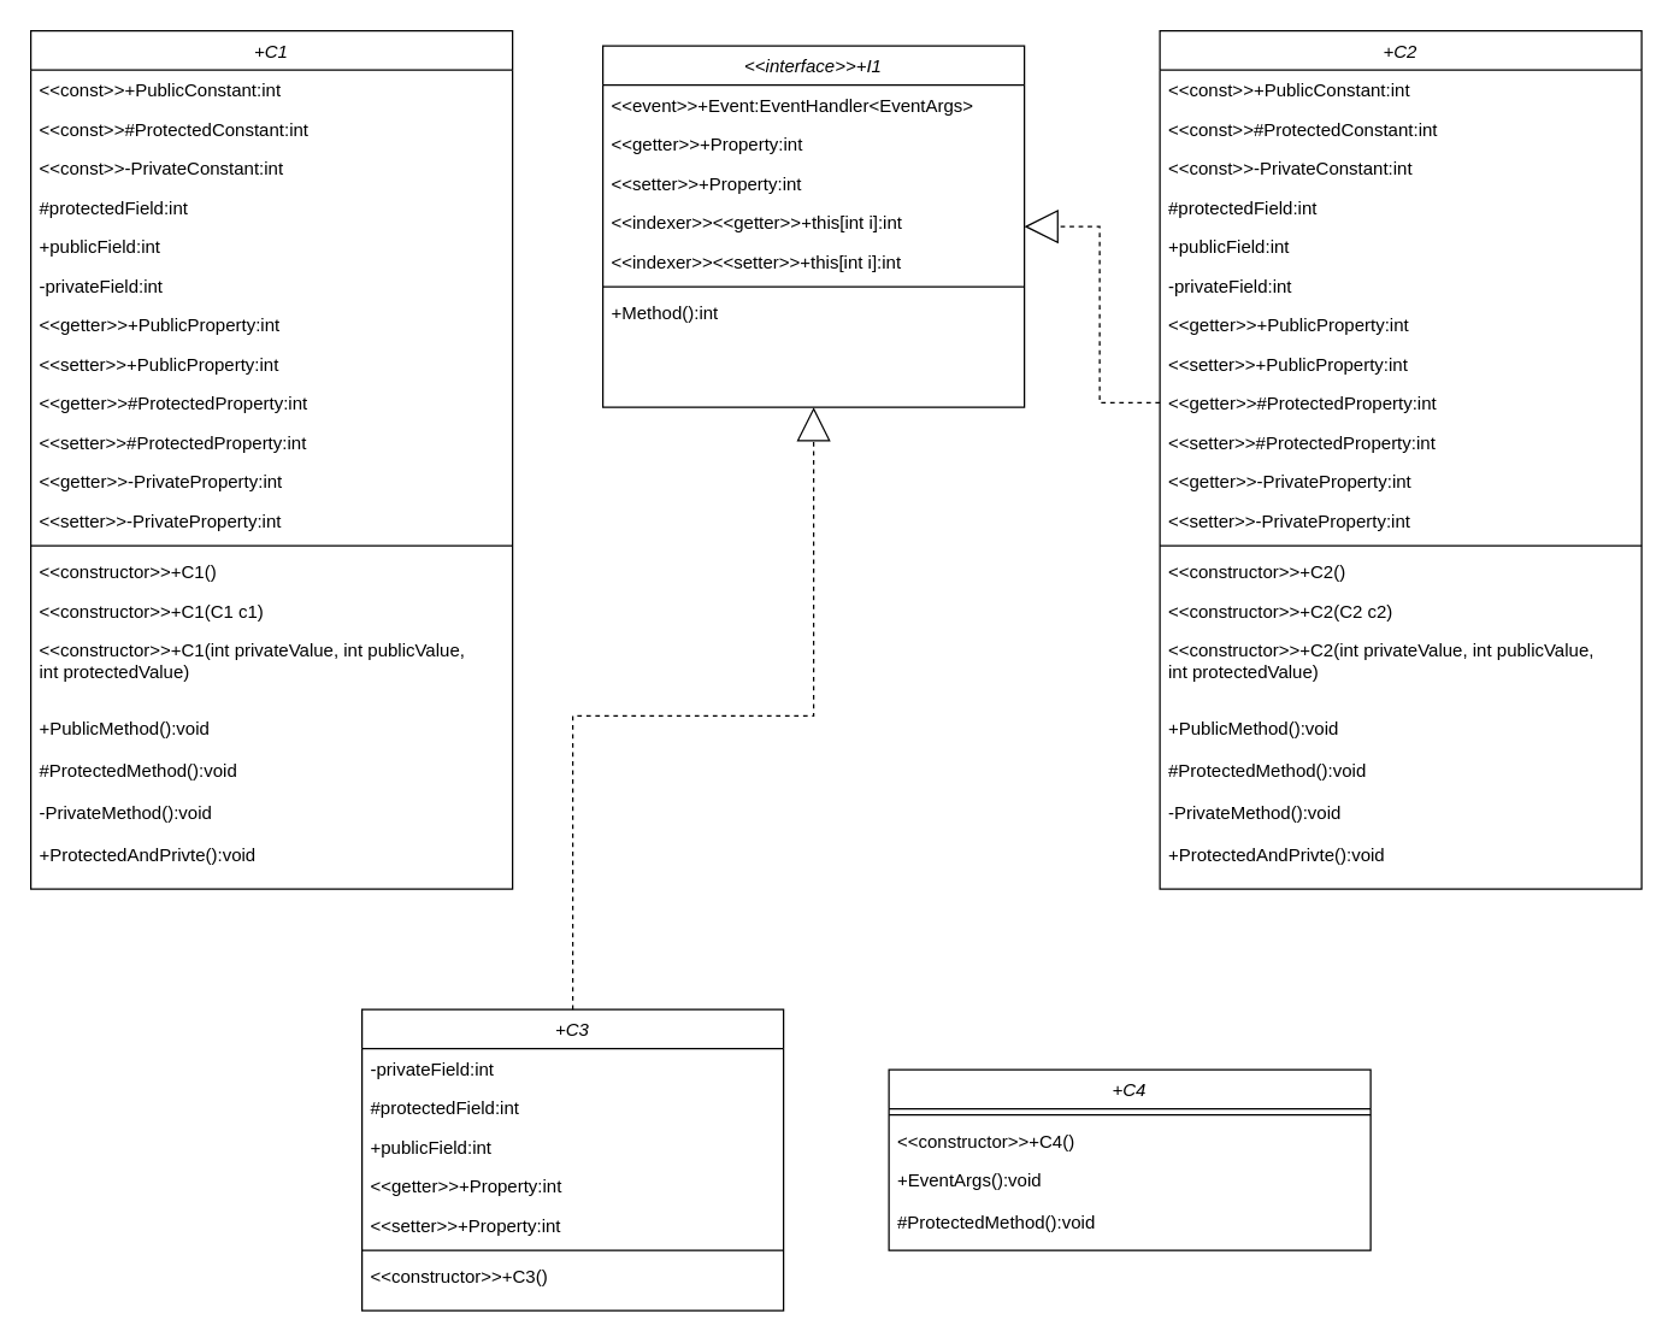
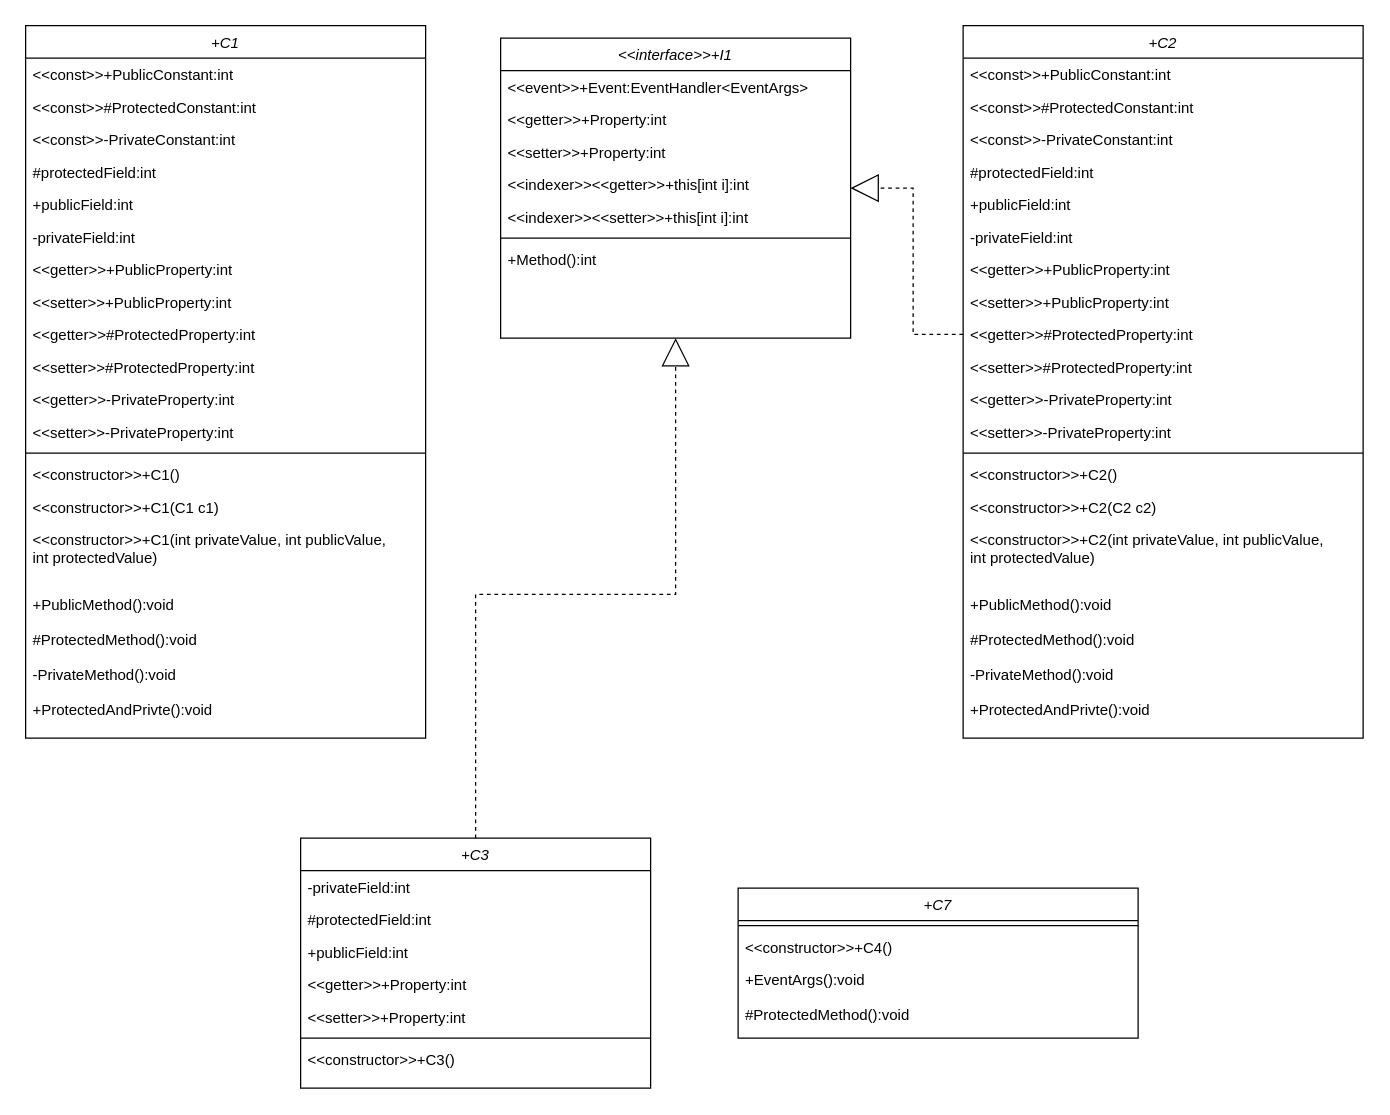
  <mxCell id="0" />
  <mxCell id="1" parent="0" />
  <mxCell id="2" value="+C1" style="swimlane;fontStyle=2;align=center;verticalAlign=top;childLayout=stackLayout;horizontal=1;startSize=26;horizontalStack=0;resizeParent=1;resizeLast=0;collapsible=1;marginBottom=0;rounded=0;shadow=0;strokeWidth=1;" parent="1" vertex="1"><mxGeometry x="20" y="20" width="320" height="570" as="geometry"><mxRectangle x="220" y="120" width="160" height="26" as="alternateBounds" /></mxGeometry></mxCell>
  <mxCell id="3" value="&lt;&lt;const&gt;&gt;+PublicConstant:int" style="text;align=left;verticalAlign=top;spacingLeft=4;spacingRight=4;overflow=hidden;rotatable=0;points=[[0,0.5],[1,0.5]];portConstraint=eastwest;" parent="2" vertex="1"><mxGeometry y="26" width="320" height="26" as="geometry" /></mxCell>
  <mxCell id="4" value="&lt;&lt;const&gt;&gt;#ProtectedConstant:int" style="text;align=left;verticalAlign=top;spacingLeft=4;spacingRight=4;overflow=hidden;rotatable=0;points=[[0,0.5],[1,0.5]];portConstraint=eastwest;" parent="2" vertex="1"><mxGeometry y="52" width="320" height="26" as="geometry" /></mxCell>
  <mxCell id="5" value="&lt;&lt;const&gt;&gt;-PrivateConstant:int" style="text;align=left;verticalAlign=top;spacingLeft=4;spacingRight=4;overflow=hidden;rotatable=0;points=[[0,0.5],[1,0.5]];portConstraint=eastwest;" parent="2" vertex="1"><mxGeometry y="78" width="320" height="26" as="geometry" /></mxCell>
  <mxCell id="6" value="#protectedField:int" style="text;align=left;verticalAlign=top;spacingLeft=4;spacingRight=4;overflow=hidden;rotatable=0;points=[[0,0.5],[1,0.5]];portConstraint=eastwest;" parent="2" vertex="1"><mxGeometry y="104" width="320" height="26" as="geometry" /></mxCell>
  <mxCell id="7" value="+publicField:int" style="text;align=left;verticalAlign=top;spacingLeft=4;spacingRight=4;overflow=hidden;rotatable=0;points=[[0,0.5],[1,0.5]];portConstraint=eastwest;" parent="2" vertex="1"><mxGeometry y="130" width="320" height="26" as="geometry" /></mxCell>
  <mxCell id="8" value="-privateField:int" style="text;align=left;verticalAlign=top;spacingLeft=4;spacingRight=4;overflow=hidden;rotatable=0;points=[[0,0.5],[1,0.5]];portConstraint=eastwest;" parent="2" vertex="1"><mxGeometry y="156" width="320" height="26" as="geometry" /></mxCell>
  <mxCell id="9" value="&lt;&lt;getter&gt;&gt;+PublicProperty:int" style="text;align=left;verticalAlign=top;spacingLeft=4;spacingRight=4;overflow=hidden;rotatable=0;points=[[0,0.5],[1,0.5]];portConstraint=eastwest;" parent="2" vertex="1"><mxGeometry y="182" width="320" height="26" as="geometry" /></mxCell>
  <mxCell id="10" value="&lt;&lt;setter&gt;&gt;+PublicProperty:int" style="text;align=left;verticalAlign=top;spacingLeft=4;spacingRight=4;overflow=hidden;rotatable=0;points=[[0,0.5],[1,0.5]];portConstraint=eastwest;" parent="2" vertex="1"><mxGeometry y="208" width="320" height="26" as="geometry" /></mxCell>
  <mxCell id="11" value="&lt;&lt;getter&gt;&gt;#ProtectedProperty:int" style="text;align=left;verticalAlign=top;spacingLeft=4;spacingRight=4;overflow=hidden;rotatable=0;points=[[0,0.5],[1,0.5]];portConstraint=eastwest;" parent="2" vertex="1"><mxGeometry y="234" width="320" height="26" as="geometry" /></mxCell>
  <mxCell id="12" value="&lt;&lt;setter&gt;&gt;#ProtectedProperty:int" style="text;align=left;verticalAlign=top;spacingLeft=4;spacingRight=4;overflow=hidden;rotatable=0;points=[[0,0.5],[1,0.5]];portConstraint=eastwest;" parent="2" vertex="1"><mxGeometry y="260" width="320" height="26" as="geometry" /></mxCell>
  <mxCell id="13" value="&lt;&lt;getter&gt;&gt;-PrivateProperty:int" style="text;align=left;verticalAlign=top;spacingLeft=4;spacingRight=4;overflow=hidden;rotatable=0;points=[[0,0.5],[1,0.5]];portConstraint=eastwest;" parent="2" vertex="1"><mxGeometry y="286" width="320" height="26" as="geometry" /></mxCell>
  <mxCell id="14" value="&lt;&lt;setter&gt;&gt;-PrivateProperty:int" style="text;align=left;verticalAlign=top;spacingLeft=4;spacingRight=4;overflow=hidden;rotatable=0;points=[[0,0.5],[1,0.5]];portConstraint=eastwest;" parent="2" vertex="1"><mxGeometry y="312" width="320" height="26" as="geometry" /></mxCell>
  <mxCell id="15" value="" style="line;html=1;strokeWidth=1;align=left;verticalAlign=middle;spacingTop=-1;spacingLeft=3;spacingRight=3;rotatable=0;labelPosition=right;points=[];portConstraint=eastwest;" parent="2" vertex="1"><mxGeometry y="338" width="320" height="8" as="geometry" /></mxCell>
  <mxCell id="16" value="&lt;&lt;constructor&gt;&gt;+C1()" style="text;align=left;verticalAlign=top;spacingLeft=4;spacingRight=4;overflow=hidden;rotatable=0;points=[[0,0.5],[1,0.5]];portConstraint=eastwest;" parent="2" vertex="1"><mxGeometry y="346" width="320" height="26" as="geometry" /></mxCell>
  <mxCell id="17" value="&lt;&lt;constructor&gt;&gt;+C1(C1 c1)" style="text;align=left;verticalAlign=top;spacingLeft=4;spacingRight=4;overflow=hidden;rotatable=0;points=[[0,0.5],[1,0.5]];portConstraint=eastwest;" parent="2" vertex="1"><mxGeometry y="372" width="320" height="26" as="geometry" /></mxCell>
  <mxCell id="18" value="&lt;&lt;constructor&gt;&gt;+C1(int privateValue, int publicValue,&#10;int protectedValue)" style="text;align=left;verticalAlign=top;spacingLeft=4;spacingRight=4;overflow=hidden;rotatable=0;points=[[0,0.5],[1,0.5]];portConstraint=eastwest;" parent="2" vertex="1"><mxGeometry y="398" width="320" height="52" as="geometry" /></mxCell>
  <mxCell id="19" value="+PublicMethod():void" style="text;align=left;verticalAlign=top;spacingLeft=4;spacingRight=4;overflow=hidden;rotatable=0;points=[[0,0.5],[1,0.5]];portConstraint=eastwest;" parent="2" vertex="1"><mxGeometry y="450" width="320" height="28" as="geometry" /></mxCell>
  <mxCell id="20" value="#ProtectedMethod():void" style="text;align=left;verticalAlign=top;spacingLeft=4;spacingRight=4;overflow=hidden;rotatable=0;points=[[0,0.5],[1,0.5]];portConstraint=eastwest;" parent="2" vertex="1"><mxGeometry y="478" width="320" height="28" as="geometry" /></mxCell>
  <mxCell id="21" value="-PrivateMethod():void" style="text;align=left;verticalAlign=top;spacingLeft=4;spacingRight=4;overflow=hidden;rotatable=0;points=[[0,0.5],[1,0.5]];portConstraint=eastwest;" parent="2" vertex="1"><mxGeometry y="506" width="320" height="28" as="geometry" /></mxCell>
  <mxCell id="22" value="+ProtectedAndPrivte():void" style="text;align=left;verticalAlign=top;spacingLeft=4;spacingRight=4;overflow=hidden;rotatable=0;points=[[0,0.5],[1,0.5]];portConstraint=eastwest;" parent="2" vertex="1"><mxGeometry y="534" width="320" height="28" as="geometry" /></mxCell>
  <mxCell id="23" value="&lt;&lt;interface&gt;&gt;+I1" style="swimlane;fontStyle=2;align=center;verticalAlign=top;childLayout=stackLayout;horizontal=1;startSize=26;horizontalStack=0;resizeParent=1;resizeLast=0;collapsible=1;marginBottom=0;rounded=0;shadow=0;strokeWidth=1;" parent="1" vertex="1"><mxGeometry x="400" y="30" width="280" height="240" as="geometry"><mxRectangle x="220" y="120" width="160" height="26" as="alternateBounds" /></mxGeometry></mxCell>
  <mxCell id="24" value="&lt;&lt;event&gt;&gt;+Event:EventHandler&lt;EventArgs&gt;" style="text;align=left;verticalAlign=top;spacingLeft=4;spacingRight=4;overflow=hidden;rotatable=0;points=[[0,0.5],[1,0.5]];portConstraint=eastwest;" parent="23" vertex="1"><mxGeometry y="26" width="280" height="26" as="geometry" /></mxCell>
  <mxCell id="25" value="&lt;&lt;getter&gt;&gt;+Property:int" style="text;align=left;verticalAlign=top;spacingLeft=4;spacingRight=4;overflow=hidden;rotatable=0;points=[[0,0.5],[1,0.5]];portConstraint=eastwest;" parent="23" vertex="1"><mxGeometry y="52" width="280" height="26" as="geometry" /></mxCell>
  <mxCell id="26" value="&lt;&lt;setter&gt;&gt;+Property:int" style="text;align=left;verticalAlign=top;spacingLeft=4;spacingRight=4;overflow=hidden;rotatable=0;points=[[0,0.5],[1,0.5]];portConstraint=eastwest;" parent="23" vertex="1"><mxGeometry y="78" width="280" height="26" as="geometry" /></mxCell>
  <mxCell id="27" value="&lt;&lt;indexer&gt;&gt;&lt;&lt;getter&gt;&gt;+this[int i]:int" style="text;align=left;verticalAlign=top;spacingLeft=4;spacingRight=4;overflow=hidden;rotatable=0;points=[[0,0.5],[1,0.5]];portConstraint=eastwest;" parent="23" vertex="1"><mxGeometry y="104" width="280" height="26" as="geometry" /></mxCell>
  <mxCell id="28" value="&lt;&lt;indexer&gt;&gt;&lt;&lt;setter&gt;&gt;+this[int i]:int" style="text;align=left;verticalAlign=top;spacingLeft=4;spacingRight=4;overflow=hidden;rotatable=0;points=[[0,0.5],[1,0.5]];portConstraint=eastwest;" parent="23" vertex="1"><mxGeometry y="130" width="280" height="26" as="geometry" /></mxCell>
  <mxCell id="29" value="" style="line;html=1;strokeWidth=1;align=left;verticalAlign=middle;spacingTop=-1;spacingLeft=3;spacingRight=3;rotatable=0;labelPosition=right;points=[];portConstraint=eastwest;" parent="23" vertex="1"><mxGeometry y="156" width="280" height="8" as="geometry" /></mxCell>
  <mxCell id="30" value="+Method():int" style="text;align=left;verticalAlign=top;spacingLeft=4;spacingRight=4;overflow=hidden;rotatable=0;points=[[0,0.5],[1,0.5]];portConstraint=eastwest;" parent="23" vertex="1"><mxGeometry y="164" width="280" height="28" as="geometry" /></mxCell>
  <mxCell id="31" style="edgeStyle=orthogonalEdgeStyle;rounded=0;orthogonalLoop=1;jettySize=auto;html=1;dashed=1;endArrow=block;endFill=0;endSize=20;exitX=0;exitY=0.5;exitDx=0;exitDy=0;" parent="1" source="54" target="23" edge="1"><mxGeometry relative="1" as="geometry"><mxPoint x="740" y="340" as="sourcePoint" /></mxGeometry></mxCell>
  <mxCell id="32" value="+C3" style="swimlane;fontStyle=2;align=center;verticalAlign=top;childLayout=stackLayout;horizontal=1;startSize=26;horizontalStack=0;resizeParent=1;resizeLast=0;collapsible=1;marginBottom=0;rounded=0;shadow=0;strokeWidth=1;" parent="1" vertex="1"><mxGeometry x="240" y="670" width="280" height="200" as="geometry"><mxRectangle x="220" y="120" width="160" height="26" as="alternateBounds" /></mxGeometry></mxCell>
  <mxCell id="33" value="-privateField:int" style="text;align=left;verticalAlign=top;spacingLeft=4;spacingRight=4;overflow=hidden;rotatable=0;points=[[0,0.5],[1,0.5]];portConstraint=eastwest;" parent="32" vertex="1"><mxGeometry y="26" width="280" height="26" as="geometry" /></mxCell>
  <mxCell id="34" value="#protectedField:int" style="text;align=left;verticalAlign=top;spacingLeft=4;spacingRight=4;overflow=hidden;rotatable=0;points=[[0,0.5],[1,0.5]];portConstraint=eastwest;" parent="32" vertex="1"><mxGeometry y="52" width="280" height="26" as="geometry" /></mxCell>
  <mxCell id="35" value="+publicField:int" style="text;align=left;verticalAlign=top;spacingLeft=4;spacingRight=4;overflow=hidden;rotatable=0;points=[[0,0.5],[1,0.5]];portConstraint=eastwest;" parent="32" vertex="1"><mxGeometry y="78" width="280" height="26" as="geometry" /></mxCell>
  <mxCell id="36" value="&lt;&lt;getter&gt;&gt;+Property:int" style="text;align=left;verticalAlign=top;spacingLeft=4;spacingRight=4;overflow=hidden;rotatable=0;points=[[0,0.5],[1,0.5]];portConstraint=eastwest;" parent="32" vertex="1"><mxGeometry y="104" width="280" height="26" as="geometry" /></mxCell>
  <mxCell id="37" value="&lt;&lt;setter&gt;&gt;+Property:int" style="text;align=left;verticalAlign=top;spacingLeft=4;spacingRight=4;overflow=hidden;rotatable=0;points=[[0,0.5],[1,0.5]];portConstraint=eastwest;" parent="32" vertex="1"><mxGeometry y="130" width="280" height="26" as="geometry" /></mxCell>
  <mxCell id="38" value="" style="line;html=1;strokeWidth=1;align=left;verticalAlign=middle;spacingTop=-1;spacingLeft=3;spacingRight=3;rotatable=0;labelPosition=right;points=[];portConstraint=eastwest;" parent="32" vertex="1"><mxGeometry y="156" width="280" height="8" as="geometry" /></mxCell>
  <mxCell id="39" value="&lt;&lt;constructor&gt;&gt;+C3()" style="text;align=left;verticalAlign=top;spacingLeft=4;spacingRight=4;overflow=hidden;rotatable=0;points=[[0,0.5],[1,0.5]];portConstraint=eastwest;" parent="32" vertex="1"><mxGeometry y="164" width="280" height="26" as="geometry" /></mxCell>
- <mxCell id="40" value="+C4" style="swimlane;fontStyle=2;align=center;verticalAlign=top;childLayout=stackLayout;horizontal=1;startSize=26;horizontalStack=0;resizeParent=1;resizeLast=0;collapsible=1;marginBottom=0;rounded=0;shadow=0;strokeWidth=1;" parent="1" vertex="1"><mxGeometry x="590" y="710" width="320" height="120" as="geometry"><mxRectangle x="220" y="120" width="160" height="26" as="alternateBounds" /></mxGeometry></mxCell>
+ <mxCell id="40" value="+C7" style="swimlane;fontStyle=2;align=center;verticalAlign=top;childLayout=stackLayout;horizontal=1;startSize=26;horizontalStack=0;resizeParent=1;resizeLast=0;collapsible=1;marginBottom=0;rounded=0;shadow=0;strokeWidth=1;" parent="1" vertex="1"><mxGeometry x="590" y="710" width="320" height="120" as="geometry"><mxRectangle x="220" y="120" width="160" height="26" as="alternateBounds" /></mxGeometry></mxCell>
  <mxCell id="41" value="" style="line;html=1;strokeWidth=1;align=left;verticalAlign=middle;spacingTop=-1;spacingLeft=3;spacingRight=3;rotatable=0;labelPosition=right;points=[];portConstraint=eastwest;" parent="40" vertex="1"><mxGeometry y="26" width="320" height="8" as="geometry" /></mxCell>
  <mxCell id="42" value="&lt;&lt;constructor&gt;&gt;+C4()" style="text;align=left;verticalAlign=top;spacingLeft=4;spacingRight=4;overflow=hidden;rotatable=0;points=[[0,0.5],[1,0.5]];portConstraint=eastwest;" parent="40" vertex="1"><mxGeometry y="34" width="320" height="26" as="geometry" /></mxCell>
  <mxCell id="43" value="+EventArgs():void" style="text;align=left;verticalAlign=top;spacingLeft=4;spacingRight=4;overflow=hidden;rotatable=0;points=[[0,0.5],[1,0.5]];portConstraint=eastwest;" parent="40" vertex="1"><mxGeometry y="60" width="320" height="28" as="geometry" /></mxCell>
  <mxCell id="44" value="#ProtectedMethod():void" style="text;align=left;verticalAlign=top;spacingLeft=4;spacingRight=4;overflow=hidden;rotatable=0;points=[[0,0.5],[1,0.5]];portConstraint=eastwest;" vertex="1" parent="40"><mxGeometry y="88" width="320" height="28" as="geometry" /></mxCell>
  <mxCell id="45" value="+C2" style="swimlane;fontStyle=2;align=center;verticalAlign=top;childLayout=stackLayout;horizontal=1;startSize=26;horizontalStack=0;resizeParent=1;resizeLast=0;collapsible=1;marginBottom=0;rounded=0;shadow=0;strokeWidth=1;" vertex="1" parent="1"><mxGeometry x="770" y="20" width="320" height="570" as="geometry"><mxRectangle x="220" y="120" width="160" height="26" as="alternateBounds" /></mxGeometry></mxCell>
  <mxCell id="46" value="&lt;&lt;const&gt;&gt;+PublicConstant:int" style="text;align=left;verticalAlign=top;spacingLeft=4;spacingRight=4;overflow=hidden;rotatable=0;points=[[0,0.5],[1,0.5]];portConstraint=eastwest;" vertex="1" parent="45"><mxGeometry y="26" width="320" height="26" as="geometry" /></mxCell>
  <mxCell id="47" value="&lt;&lt;const&gt;&gt;#ProtectedConstant:int" style="text;align=left;verticalAlign=top;spacingLeft=4;spacingRight=4;overflow=hidden;rotatable=0;points=[[0,0.5],[1,0.5]];portConstraint=eastwest;" vertex="1" parent="45"><mxGeometry y="52" width="320" height="26" as="geometry" /></mxCell>
  <mxCell id="48" value="&lt;&lt;const&gt;&gt;-PrivateConstant:int" style="text;align=left;verticalAlign=top;spacingLeft=4;spacingRight=4;overflow=hidden;rotatable=0;points=[[0,0.5],[1,0.5]];portConstraint=eastwest;" vertex="1" parent="45"><mxGeometry y="78" width="320" height="26" as="geometry" /></mxCell>
  <mxCell id="49" value="#protectedField:int" style="text;align=left;verticalAlign=top;spacingLeft=4;spacingRight=4;overflow=hidden;rotatable=0;points=[[0,0.5],[1,0.5]];portConstraint=eastwest;" vertex="1" parent="45"><mxGeometry y="104" width="320" height="26" as="geometry" /></mxCell>
  <mxCell id="50" value="+publicField:int" style="text;align=left;verticalAlign=top;spacingLeft=4;spacingRight=4;overflow=hidden;rotatable=0;points=[[0,0.5],[1,0.5]];portConstraint=eastwest;" vertex="1" parent="45"><mxGeometry y="130" width="320" height="26" as="geometry" /></mxCell>
  <mxCell id="51" value="-privateField:int" style="text;align=left;verticalAlign=top;spacingLeft=4;spacingRight=4;overflow=hidden;rotatable=0;points=[[0,0.5],[1,0.5]];portConstraint=eastwest;" vertex="1" parent="45"><mxGeometry y="156" width="320" height="26" as="geometry" /></mxCell>
  <mxCell id="52" value="&lt;&lt;getter&gt;&gt;+PublicProperty:int" style="text;align=left;verticalAlign=top;spacingLeft=4;spacingRight=4;overflow=hidden;rotatable=0;points=[[0,0.5],[1,0.5]];portConstraint=eastwest;" vertex="1" parent="45"><mxGeometry y="182" width="320" height="26" as="geometry" /></mxCell>
  <mxCell id="53" value="&lt;&lt;setter&gt;&gt;+PublicProperty:int" style="text;align=left;verticalAlign=top;spacingLeft=4;spacingRight=4;overflow=hidden;rotatable=0;points=[[0,0.5],[1,0.5]];portConstraint=eastwest;" vertex="1" parent="45"><mxGeometry y="208" width="320" height="26" as="geometry" /></mxCell>
  <mxCell id="54" value="&lt;&lt;getter&gt;&gt;#ProtectedProperty:int" style="text;align=left;verticalAlign=top;spacingLeft=4;spacingRight=4;overflow=hidden;rotatable=0;points=[[0,0.5],[1,0.5]];portConstraint=eastwest;" vertex="1" parent="45"><mxGeometry y="234" width="320" height="26" as="geometry" /></mxCell>
  <mxCell id="55" value="&lt;&lt;setter&gt;&gt;#ProtectedProperty:int" style="text;align=left;verticalAlign=top;spacingLeft=4;spacingRight=4;overflow=hidden;rotatable=0;points=[[0,0.5],[1,0.5]];portConstraint=eastwest;" vertex="1" parent="45"><mxGeometry y="260" width="320" height="26" as="geometry" /></mxCell>
  <mxCell id="56" value="&lt;&lt;getter&gt;&gt;-PrivateProperty:int" style="text;align=left;verticalAlign=top;spacingLeft=4;spacingRight=4;overflow=hidden;rotatable=0;points=[[0,0.5],[1,0.5]];portConstraint=eastwest;" vertex="1" parent="45"><mxGeometry y="286" width="320" height="26" as="geometry" /></mxCell>
  <mxCell id="57" value="&lt;&lt;setter&gt;&gt;-PrivateProperty:int" style="text;align=left;verticalAlign=top;spacingLeft=4;spacingRight=4;overflow=hidden;rotatable=0;points=[[0,0.5],[1,0.5]];portConstraint=eastwest;" vertex="1" parent="45"><mxGeometry y="312" width="320" height="26" as="geometry" /></mxCell>
  <mxCell id="58" value="" style="line;html=1;strokeWidth=1;align=left;verticalAlign=middle;spacingTop=-1;spacingLeft=3;spacingRight=3;rotatable=0;labelPosition=right;points=[];portConstraint=eastwest;" vertex="1" parent="45"><mxGeometry y="338" width="320" height="8" as="geometry" /></mxCell>
  <mxCell id="59" value="&lt;&lt;constructor&gt;&gt;+C2()" style="text;align=left;verticalAlign=top;spacingLeft=4;spacingRight=4;overflow=hidden;rotatable=0;points=[[0,0.5],[1,0.5]];portConstraint=eastwest;" vertex="1" parent="45"><mxGeometry y="346" width="320" height="26" as="geometry" /></mxCell>
  <mxCell id="60" value="&lt;&lt;constructor&gt;&gt;+C2(C2 c2)" style="text;align=left;verticalAlign=top;spacingLeft=4;spacingRight=4;overflow=hidden;rotatable=0;points=[[0,0.5],[1,0.5]];portConstraint=eastwest;" vertex="1" parent="45"><mxGeometry y="372" width="320" height="26" as="geometry" /></mxCell>
  <mxCell id="61" value="&lt;&lt;constructor&gt;&gt;+C2(int privateValue, int publicValue,&#10;int protectedValue)" style="text;align=left;verticalAlign=top;spacingLeft=4;spacingRight=4;overflow=hidden;rotatable=0;points=[[0,0.5],[1,0.5]];portConstraint=eastwest;" vertex="1" parent="45"><mxGeometry y="398" width="320" height="52" as="geometry" /></mxCell>
  <mxCell id="62" value="+PublicMethod():void" style="text;align=left;verticalAlign=top;spacingLeft=4;spacingRight=4;overflow=hidden;rotatable=0;points=[[0,0.5],[1,0.5]];portConstraint=eastwest;" vertex="1" parent="45"><mxGeometry y="450" width="320" height="28" as="geometry" /></mxCell>
  <mxCell id="63" value="#ProtectedMethod():void" style="text;align=left;verticalAlign=top;spacingLeft=4;spacingRight=4;overflow=hidden;rotatable=0;points=[[0,0.5],[1,0.5]];portConstraint=eastwest;" vertex="1" parent="45"><mxGeometry y="478" width="320" height="28" as="geometry" /></mxCell>
  <mxCell id="64" value="-PrivateMethod():void" style="text;align=left;verticalAlign=top;spacingLeft=4;spacingRight=4;overflow=hidden;rotatable=0;points=[[0,0.5],[1,0.5]];portConstraint=eastwest;" vertex="1" parent="45"><mxGeometry y="506" width="320" height="28" as="geometry" /></mxCell>
  <mxCell id="65" value="+ProtectedAndPrivte():void" style="text;align=left;verticalAlign=top;spacingLeft=4;spacingRight=4;overflow=hidden;rotatable=0;points=[[0,0.5],[1,0.5]];portConstraint=eastwest;" vertex="1" parent="45"><mxGeometry y="534" width="320" height="28" as="geometry" /></mxCell>
  <mxCell id="66" style="edgeStyle=orthogonalEdgeStyle;rounded=0;orthogonalLoop=1;jettySize=auto;html=1;dashed=1;endArrow=block;endFill=0;endSize=20;exitX=0.5;exitY=0;exitDx=0;exitDy=0;entryX=0.5;entryY=1;entryDx=0;entryDy=0;" edge="1" parent="1" source="32" target="23"><mxGeometry relative="1" as="geometry"><mxPoint x="150" y="699" as="sourcePoint" /><mxPoint x="600" y="269" as="targetPoint" /></mxGeometry></mxCell>
